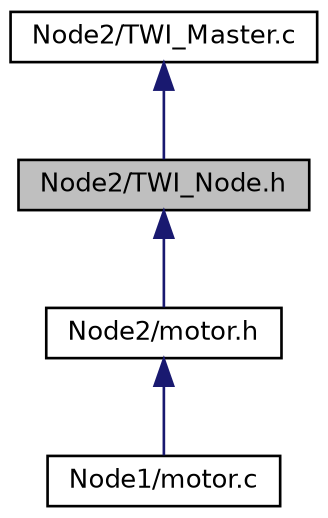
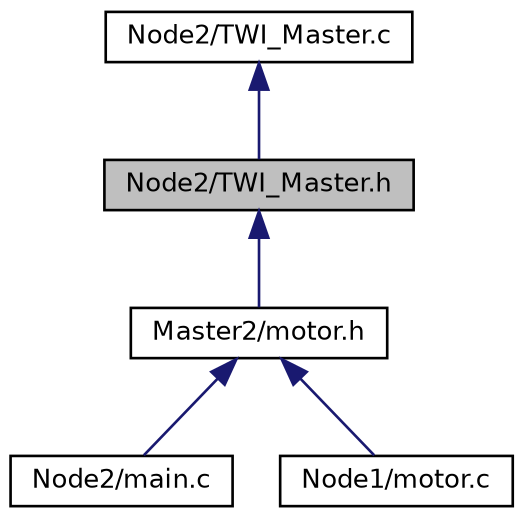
  digraph {
    node [color=black fillcolor=white fontname=Helvetica fontsize=10 shape=record style=filled]
    edge [color=midnightblue dir=back fontname=Helvetica fontsize=10 labelfontname=Helvetica labelfontsize=10 style=solid]
-   n1 [fillcolor=grey75 fontcolor=black height=0.2 label="Node2/TWI_Node.h" width=0.4]
-   n2 [height=0.2 label="Node2/motor.h" width=0.4]
+   n1 [fillcolor=grey75 fontcolor=black height=0.2 label="Node2/TWI_Master.h" width=0.4]
+   n2 [height=0.2 label="Master2/motor.h" width=0.4]
+   n3 [height=0.2 label="Node2/main.c" width=0.4]
    n4 [height=0.2 label="Node1/motor.c" width=0.4]
    n5 [height=0.2 label="Node2/TWI_Master.c" width=0.4]
    n1 -> n2
+   n2 -> n3
    n2 -> n4
    n5 -> n1
  }
